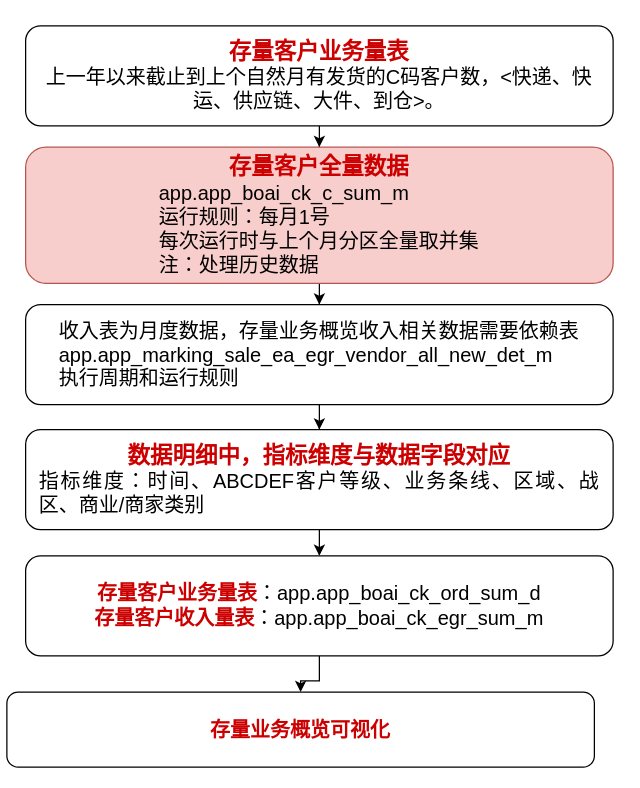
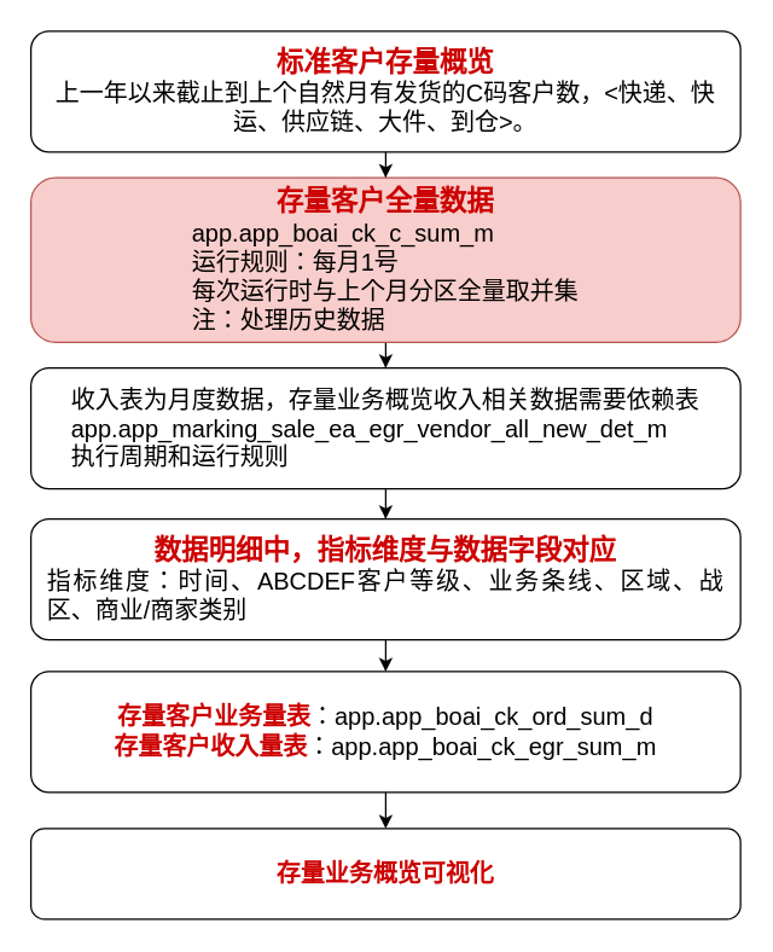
  <mxCell id="0" />
  <mxCell id="1" parent="0" />
  <mxCell id="2" value="" style="edgeStyle=orthogonalEdgeStyle;rounded=0;orthogonalLoop=1;jettySize=auto;html=1;fontSize=16;fontColor=#CC0000;" parent="1" source="3" target="5" edge="1"><mxGeometry relative="1" as="geometry" /></mxCell>
- <mxCell id="3" value="&lt;div style=&quot;&quot;&gt;&lt;/div&gt;&lt;div style=&quot;font-size: 18px;&quot;&gt;&lt;font color=&quot;#cc0000&quot; style=&quot;font-size: 18px;&quot;&gt;&lt;b&gt;存量客户业务量表&lt;/b&gt;&lt;/font&gt;&lt;/div&gt;&lt;div style=&quot;&quot;&gt;&lt;font style=&quot;font-size: 16px;&quot;&gt;上一年以来截止到上个自然月有发货的C码客户数，&amp;lt;快递、快运、供应链、大件、到仓&amp;gt;。&lt;/font&gt;&lt;/div&gt;" style="rounded=1;whiteSpace=wrap;html=1;horizontal=1;spacingLeft=10;spacingRight=10;" parent="1" vertex="1"><mxGeometry x="20" y="20" width="470" height="80" as="geometry" /></mxCell>
+ <mxCell id="3" value="&lt;div style=&quot;&quot;&gt;&lt;/div&gt;&lt;div style=&quot;font-size: 18px;&quot;&gt;&lt;font color=&quot;#cc0000&quot; style=&quot;font-size: 18px;&quot;&gt;&lt;b&gt;标准客户存量概览&lt;/b&gt;&lt;/font&gt;&lt;/div&gt;&lt;div style=&quot;&quot;&gt;&lt;font style=&quot;font-size: 16px;&quot;&gt;上一年以来截止到上个自然月有发货的C码客户数，&amp;lt;快递、快运、供应链、大件、到仓&amp;gt;。&lt;/font&gt;&lt;/div&gt;" style="rounded=1;whiteSpace=wrap;html=1;horizontal=1;spacingLeft=10;spacingRight=10;" parent="1" vertex="1"><mxGeometry x="20" y="20" width="470" height="80" as="geometry" /></mxCell>
  <mxCell id="4" value="" style="edgeStyle=orthogonalEdgeStyle;rounded=0;orthogonalLoop=1;jettySize=auto;html=1;fontSize=16;fontColor=#CC0000;" parent="1" source="5" target="7" edge="1"><mxGeometry relative="1" as="geometry" /></mxCell>
  <mxCell id="5" value="&lt;div style=&quot;&quot;&gt;&lt;font color=&quot;#cc0000&quot;&gt;&lt;span style=&quot;font-size: 18px;&quot;&gt;&lt;b&gt;存量客户全量数据&lt;/b&gt;&lt;/span&gt;&lt;/font&gt;&lt;br&gt;&lt;/div&gt;&lt;div style=&quot;text-align: justify;&quot;&gt;&lt;span style=&quot;font-size: 16px;&quot;&gt;app.app_boai_ck_c_sum_m&lt;/span&gt;&lt;br&gt;&lt;/div&gt;&lt;div style=&quot;text-align: justify;&quot;&gt;&lt;span style=&quot;font-size: 16px;&quot;&gt;&lt;div&gt;运行规则：每月1号&lt;/div&gt;&lt;div&gt;每次运行时与上个月分区全量取并集&lt;br&gt;注：处理历史数据&lt;/div&gt;&lt;/span&gt;&lt;/div&gt;" style="rounded=1;whiteSpace=wrap;html=1;horizontal=1;spacingLeft=10;spacingRight=10;labelBackgroundColor=none;fillColor=#f8cecc;strokeColor=#b85450;" parent="1" vertex="1"><mxGeometry x="20" y="117" width="470" height="109" as="geometry" /></mxCell>
  <mxCell id="6" value="" style="edgeStyle=orthogonalEdgeStyle;rounded=0;orthogonalLoop=1;jettySize=auto;html=1;fontSize=16;fontColor=#CC0000;" parent="1" source="7" target="9" edge="1"><mxGeometry relative="1" as="geometry" /></mxCell>
  <mxCell id="7" value="&lt;div style=&quot;text-align: justify; font-size: 16px;&quot;&gt;&lt;font style=&quot;font-size: 16px;&quot;&gt;收入表为月度数据，存量业务概览收入相关数据需要依赖表&lt;/font&gt;&lt;/div&gt;&lt;font style=&quot;font-size: 16px;&quot;&gt;&lt;div style=&quot;text-align: justify;&quot;&gt;&lt;span style=&quot;background-color: initial;&quot;&gt;app.app_marking_sale_ea_egr_vendor_all_new_det_m&lt;/span&gt;&lt;/div&gt;&lt;div style=&quot;text-align: justify;&quot;&gt;&lt;span style=&quot;background-color: initial;&quot;&gt;执行周期和运行规则&lt;/span&gt;&lt;/div&gt;&lt;/font&gt;" style="rounded=1;whiteSpace=wrap;html=1;horizontal=1;spacingLeft=10;spacingRight=10;spacing=2;spacingTop=0;" parent="1" vertex="1"><mxGeometry x="20" y="243" width="470" height="80" as="geometry" /></mxCell>
  <mxCell id="8" value="" style="edgeStyle=orthogonalEdgeStyle;rounded=0;orthogonalLoop=1;jettySize=auto;html=1;fontSize=16;fontColor=#CC0000;" parent="1" source="9" target="11" edge="1"><mxGeometry relative="1" as="geometry" /></mxCell>
  <mxCell id="9" value="&lt;div style=&quot;&quot;&gt;&lt;b style=&quot;&quot;&gt;&lt;font color=&quot;#cc0000&quot; style=&quot;font-size: 18px;&quot;&gt;数据明细中，指标维度与数据字段对应&lt;/font&gt;&lt;/b&gt;&lt;/div&gt;&lt;div style=&quot;text-align: justify; font-size: 16px;&quot;&gt;指标维度：时间、ABCDEF客户等级、业务条线、区域、战区、商业/商家类别&lt;/div&gt;" style="rounded=1;whiteSpace=wrap;html=1;horizontal=1;spacingLeft=10;spacingRight=10;" parent="1" vertex="1"><mxGeometry x="20" y="343" width="470" height="80" as="geometry" /></mxCell>
  <mxCell id="10" value="" style="edgeStyle=orthogonalEdgeStyle;rounded=0;orthogonalLoop=1;jettySize=auto;html=1;fontSize=16;fontColor=#CC0000;" parent="1" source="11" target="12" edge="1"><mxGeometry relative="1" as="geometry" /></mxCell>
  <mxCell id="11" value="&lt;div style=&quot;font-size: 16px;&quot;&gt;&lt;div&gt;&lt;font color=&quot;#cc0000&quot;&gt;&lt;b&gt;存量客户业务量表&lt;/b&gt;&lt;/font&gt;：app.app_boai_ck_ord_sum_d&lt;/div&gt;&lt;div&gt;&lt;font color=&quot;#cc0000&quot;&gt;&lt;b&gt;存量客户收入量表&lt;/b&gt;&lt;/font&gt;：app.app_boai_ck_egr_sum_m&lt;/div&gt;&lt;/div&gt;" style="rounded=1;whiteSpace=wrap;html=1;horizontal=1;spacingLeft=10;spacingRight=10;fontSize=16;" parent="1" vertex="1"><mxGeometry x="20" y="444" width="470" height="80" as="geometry" /></mxCell>
- <mxCell id="12" value="&lt;div style=&quot;font-size: 16px;&quot;&gt;&lt;font color=&quot;#cc0000&quot;&gt;&lt;b&gt;存量业务概览可视化&lt;/b&gt;&lt;/font&gt;&lt;/div&gt;" style="rounded=1;whiteSpace=wrap;html=1;horizontal=1;spacingLeft=10;spacingRight=10;fontSize=16;" parent="1" vertex="1"><mxGeometry x="5" y="553" width="470" height="60" as="geometry" /></mxCell>
+ <mxCell id="12" value="&lt;div style=&quot;font-size: 16px;&quot;&gt;&lt;font color=&quot;#cc0000&quot;&gt;&lt;b&gt;存量业务概览可视化&lt;/b&gt;&lt;/font&gt;&lt;/div&gt;" style="rounded=1;whiteSpace=wrap;html=1;horizontal=1;spacingLeft=10;spacingRight=10;fontSize=16;" parent="1" vertex="1"><mxGeometry x="20" y="548" width="470" height="60" as="geometry" /></mxCell>
